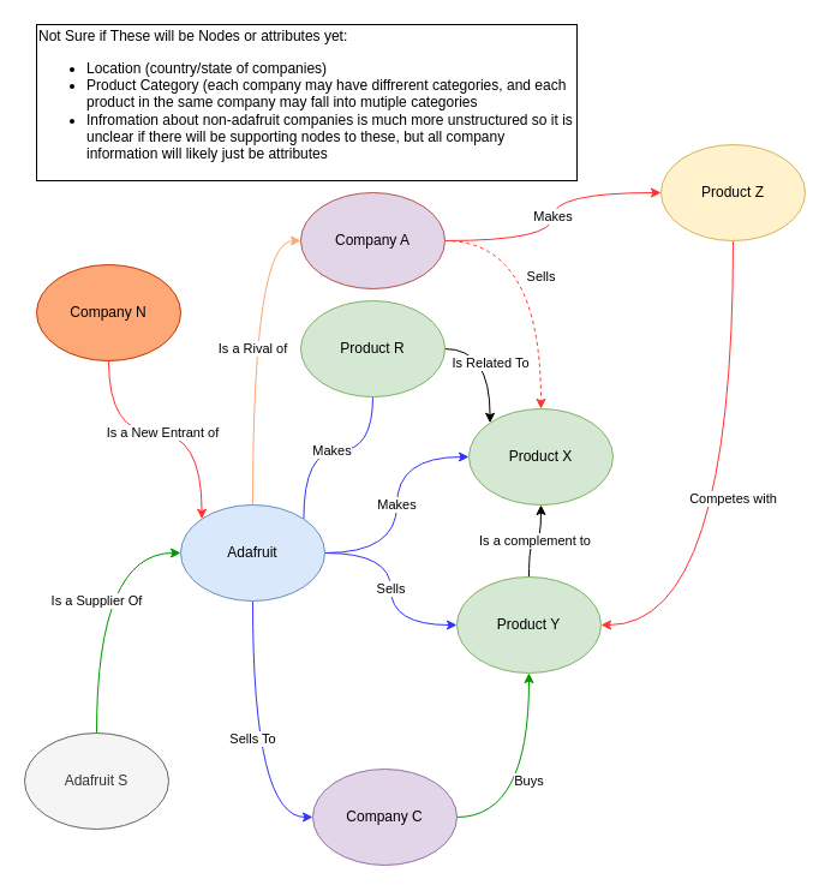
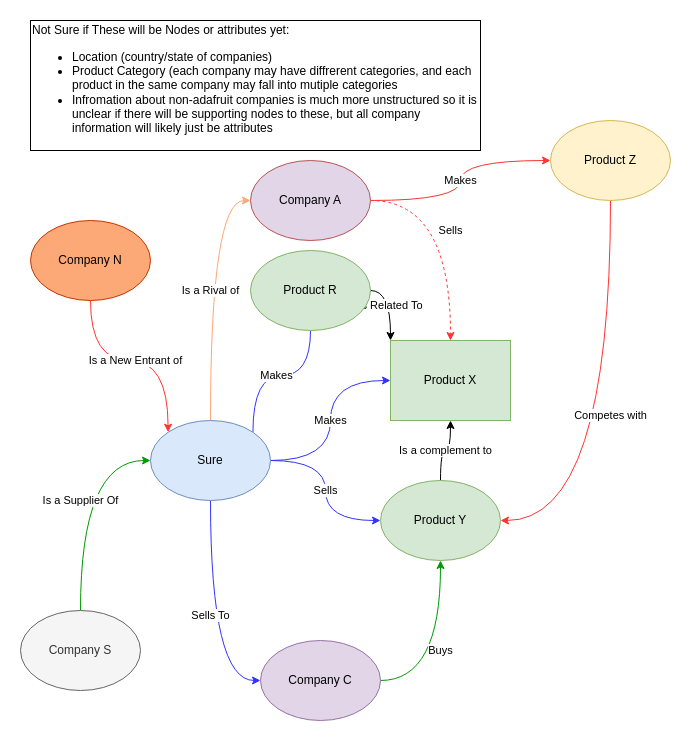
  <mxCell id="0" />
  <mxCell id="1" parent="0" />
  <mxCell id="2" value="Makes" style="edgeStyle=orthogonalEdgeStyle;orthogonalLoop=1;jettySize=auto;html=1;curved=1;strokeColor=#3333FF;" edge="1" parent="1" source="7" target="8"><mxGeometry relative="1" as="geometry" /></mxCell>
  <mxCell id="3" value="Sells" style="edgeStyle=orthogonalEdgeStyle;orthogonalLoop=1;jettySize=auto;html=1;curved=1;strokeColor=#3333FF;" edge="1" parent="1" source="7" target="10"><mxGeometry relative="1" as="geometry" /></mxCell>
  <mxCell id="4" value="Is a Rival of" style="edgeStyle=orthogonalEdgeStyle;curved=1;orthogonalLoop=1;jettySize=auto;html=1;entryX=0;entryY=0.5;entryDx=0;entryDy=0;strokeColor=#FCA877;" edge="1" parent="1" source="7" target="13"><mxGeometry relative="1" as="geometry" /></mxCell>
  <mxCell id="5" value="Sells To" style="edgeStyle=orthogonalEdgeStyle;curved=1;orthogonalLoop=1;jettySize=auto;html=1;entryX=0;entryY=0.5;entryDx=0;entryDy=0;strokeColor=#3333FF;" edge="1" parent="1" source="7" target="17"><mxGeometry relative="1" as="geometry" /></mxCell>
  <mxCell id="6" value="Makes" style="edgeStyle=orthogonalEdgeStyle;curved=1;orthogonalLoop=1;jettySize=auto;html=1;exitX=1;exitY=0;exitDx=0;exitDy=0;entryX=0.5;entryY=1;entryDx=0;entryDy=0;strokeColor=#3333FF;endArrow=none;" edge="1" parent="1" source="7" target="19"><mxGeometry relative="1" as="geometry" /></mxCell>
- <mxCell id="7" value="Adafruit" style="ellipse;whiteSpace=wrap;html=1;fillColor=#dae8fc;strokeColor=#6c8ebf;" vertex="1" parent="1"><mxGeometry x="150" y="420" width="120" height="80" as="geometry" /></mxCell>
- <mxCell id="8" value="Product X" style="ellipse;whiteSpace=wrap;html=1;fillColor=#d5e8d4;strokeColor=#82b366;" vertex="1" parent="1"><mxGeometry x="390" y="340" width="120" height="80" as="geometry" /></mxCell>
+ <mxCell id="7" value="Sure" style="ellipse;whiteSpace=wrap;html=1;fillColor=#dae8fc;strokeColor=#6c8ebf;" vertex="1" parent="1"><mxGeometry x="150" y="420" width="120" height="80" as="geometry" /></mxCell>
+ <mxCell id="8" value="Product X" style="whiteSpace=wrap;html=1;fillColor=#d5e8d4;strokeColor=#82b366;rounded=0;" vertex="1" parent="1"><mxGeometry x="390" y="340" width="120" height="80" as="geometry" /></mxCell>
  <mxCell id="9" value="Is a complement to" style="edgeStyle=orthogonalEdgeStyle;curved=1;orthogonalLoop=1;jettySize=auto;html=1;exitX=0.5;exitY=0;exitDx=0;exitDy=0;entryX=0.5;entryY=1;entryDx=0;entryDy=0;" edge="1" parent="1" source="10" target="8"><mxGeometry relative="1" as="geometry" /></mxCell>
  <mxCell id="10" value="Product Y" style="ellipse;whiteSpace=wrap;html=1;fillColor=#d5e8d4;strokeColor=#82b366;" vertex="1" parent="1"><mxGeometry x="380" y="480" width="120" height="80" as="geometry" /></mxCell>
  <mxCell id="11" value="Sells" style="edgeStyle=orthogonalEdgeStyle;curved=1;orthogonalLoop=1;jettySize=auto;html=1;exitX=1;exitY=0.5;exitDx=0;exitDy=0;strokeColor=#FF3333;dashed=1;" edge="1" parent="1" source="13" target="8"><mxGeometry relative="1" as="geometry" /></mxCell>
  <mxCell id="12" value="Makes" style="edgeStyle=orthogonalEdgeStyle;curved=1;orthogonalLoop=1;jettySize=auto;html=1;strokeColor=#FF3333;" edge="1" parent="1" source="13" target="15"><mxGeometry relative="1" as="geometry" /></mxCell>
  <mxCell id="13" value="Company A" style="ellipse;whiteSpace=wrap;html=1;fillColor=#e1d5e7;strokeColor=#b85450;" vertex="1" parent="1"><mxGeometry x="250" y="160" width="120" height="80" as="geometry" /></mxCell>
  <mxCell id="14" value="Competes with" style="edgeStyle=orthogonalEdgeStyle;curved=1;orthogonalLoop=1;jettySize=auto;html=1;exitX=0.5;exitY=1;exitDx=0;exitDy=0;entryX=1;entryY=0.5;entryDx=0;entryDy=0;strokeColor=#FF3333;" edge="1" parent="1" source="15" target="10"><mxGeometry relative="1" as="geometry" /></mxCell>
  <mxCell id="15" value="Product Z" style="ellipse;whiteSpace=wrap;html=1;fillColor=#fff2cc;strokeColor=#d6b656;" vertex="1" parent="1"><mxGeometry x="550" y="120" width="120" height="80" as="geometry" /></mxCell>
  <mxCell id="16" value="Buys" style="edgeStyle=orthogonalEdgeStyle;curved=1;orthogonalLoop=1;jettySize=auto;html=1;exitX=1;exitY=0.5;exitDx=0;exitDy=0;strokeColor=#009900;" edge="1" parent="1" source="17" target="10"><mxGeometry relative="1" as="geometry" /></mxCell>
  <mxCell id="17" value="Company C" style="ellipse;whiteSpace=wrap;html=1;fillColor=#e1d5e7;strokeColor=#9673a6;" vertex="1" parent="1"><mxGeometry x="260" y="640" width="120" height="80" as="geometry" /></mxCell>
  <mxCell id="18" value="Is Related To" style="edgeStyle=orthogonalEdgeStyle;curved=1;orthogonalLoop=1;jettySize=auto;html=1;exitX=1;exitY=0.5;exitDx=0;exitDy=0;entryX=0;entryY=0;entryDx=0;entryDy=0;" edge="1" parent="1" source="19" target="8"><mxGeometry relative="1" as="geometry" /></mxCell>
  <mxCell id="19" value="Product R" style="ellipse;whiteSpace=wrap;html=1;fillColor=#d5e8d4;strokeColor=#82b366;" vertex="1" parent="1"><mxGeometry x="250" y="250" width="120" height="80" as="geometry" /></mxCell>
  <mxCell id="20" value="Not Sure if These will be Nodes or attributes yet:&lt;br&gt;&lt;ul&gt;&lt;li&gt;Location (country/state of companies)&lt;/li&gt;&lt;li&gt;Product Category (each company may have diffrerent categories, and each product in the same company may fall into mutiple categories&lt;/li&gt;&lt;li&gt;Infromation about non-adafruit companies is much more unstructured so it is unclear if there will be supporting nodes to these, but all company information will likely just be attributes&lt;/li&gt;&lt;/ul&gt;" style="rounded=0;whiteSpace=wrap;html=1;align=left;" vertex="1" parent="1"><mxGeometry x="30" y="20" width="450" height="130" as="geometry" /></mxCell>
  <mxCell id="21" value="Is a Supplier Of" style="edgeStyle=orthogonalEdgeStyle;curved=1;orthogonalLoop=1;jettySize=auto;html=1;exitX=0.5;exitY=0;exitDx=0;exitDy=0;entryX=0;entryY=0.5;entryDx=0;entryDy=0;strokeColor=#009900;" edge="1" parent="1" source="22" target="7"><mxGeometry relative="1" as="geometry" /></mxCell>
- <mxCell id="22" value="Adafruit S" style="ellipse;whiteSpace=wrap;html=1;fillColor=#f5f5f5;strokeColor=#666666;fontColor=#333333;" vertex="1" parent="1"><mxGeometry x="20" y="610" width="120" height="80" as="geometry" /></mxCell>
+ <mxCell id="22" value="Company S" style="ellipse;whiteSpace=wrap;html=1;fillColor=#f5f5f5;strokeColor=#666666;fontColor=#333333;" vertex="1" parent="1"><mxGeometry x="20" y="610" width="120" height="80" as="geometry" /></mxCell>
  <mxCell id="23" value="Is a New Entrant of" style="edgeStyle=orthogonalEdgeStyle;curved=1;orthogonalLoop=1;jettySize=auto;html=1;exitX=0.5;exitY=1;exitDx=0;exitDy=0;entryX=0;entryY=0;entryDx=0;entryDy=0;strokeColor=#FF3333;" edge="1" parent="1" source="24" target="7"><mxGeometry relative="1" as="geometry" /></mxCell>
  <mxCell id="24" value="Company N" style="ellipse;whiteSpace=wrap;html=1;fillColor=#FCA877;strokeColor=#C73500;fontColor=#000000;" vertex="1" parent="1"><mxGeometry x="30" y="220" width="120" height="80" as="geometry" /></mxCell>
